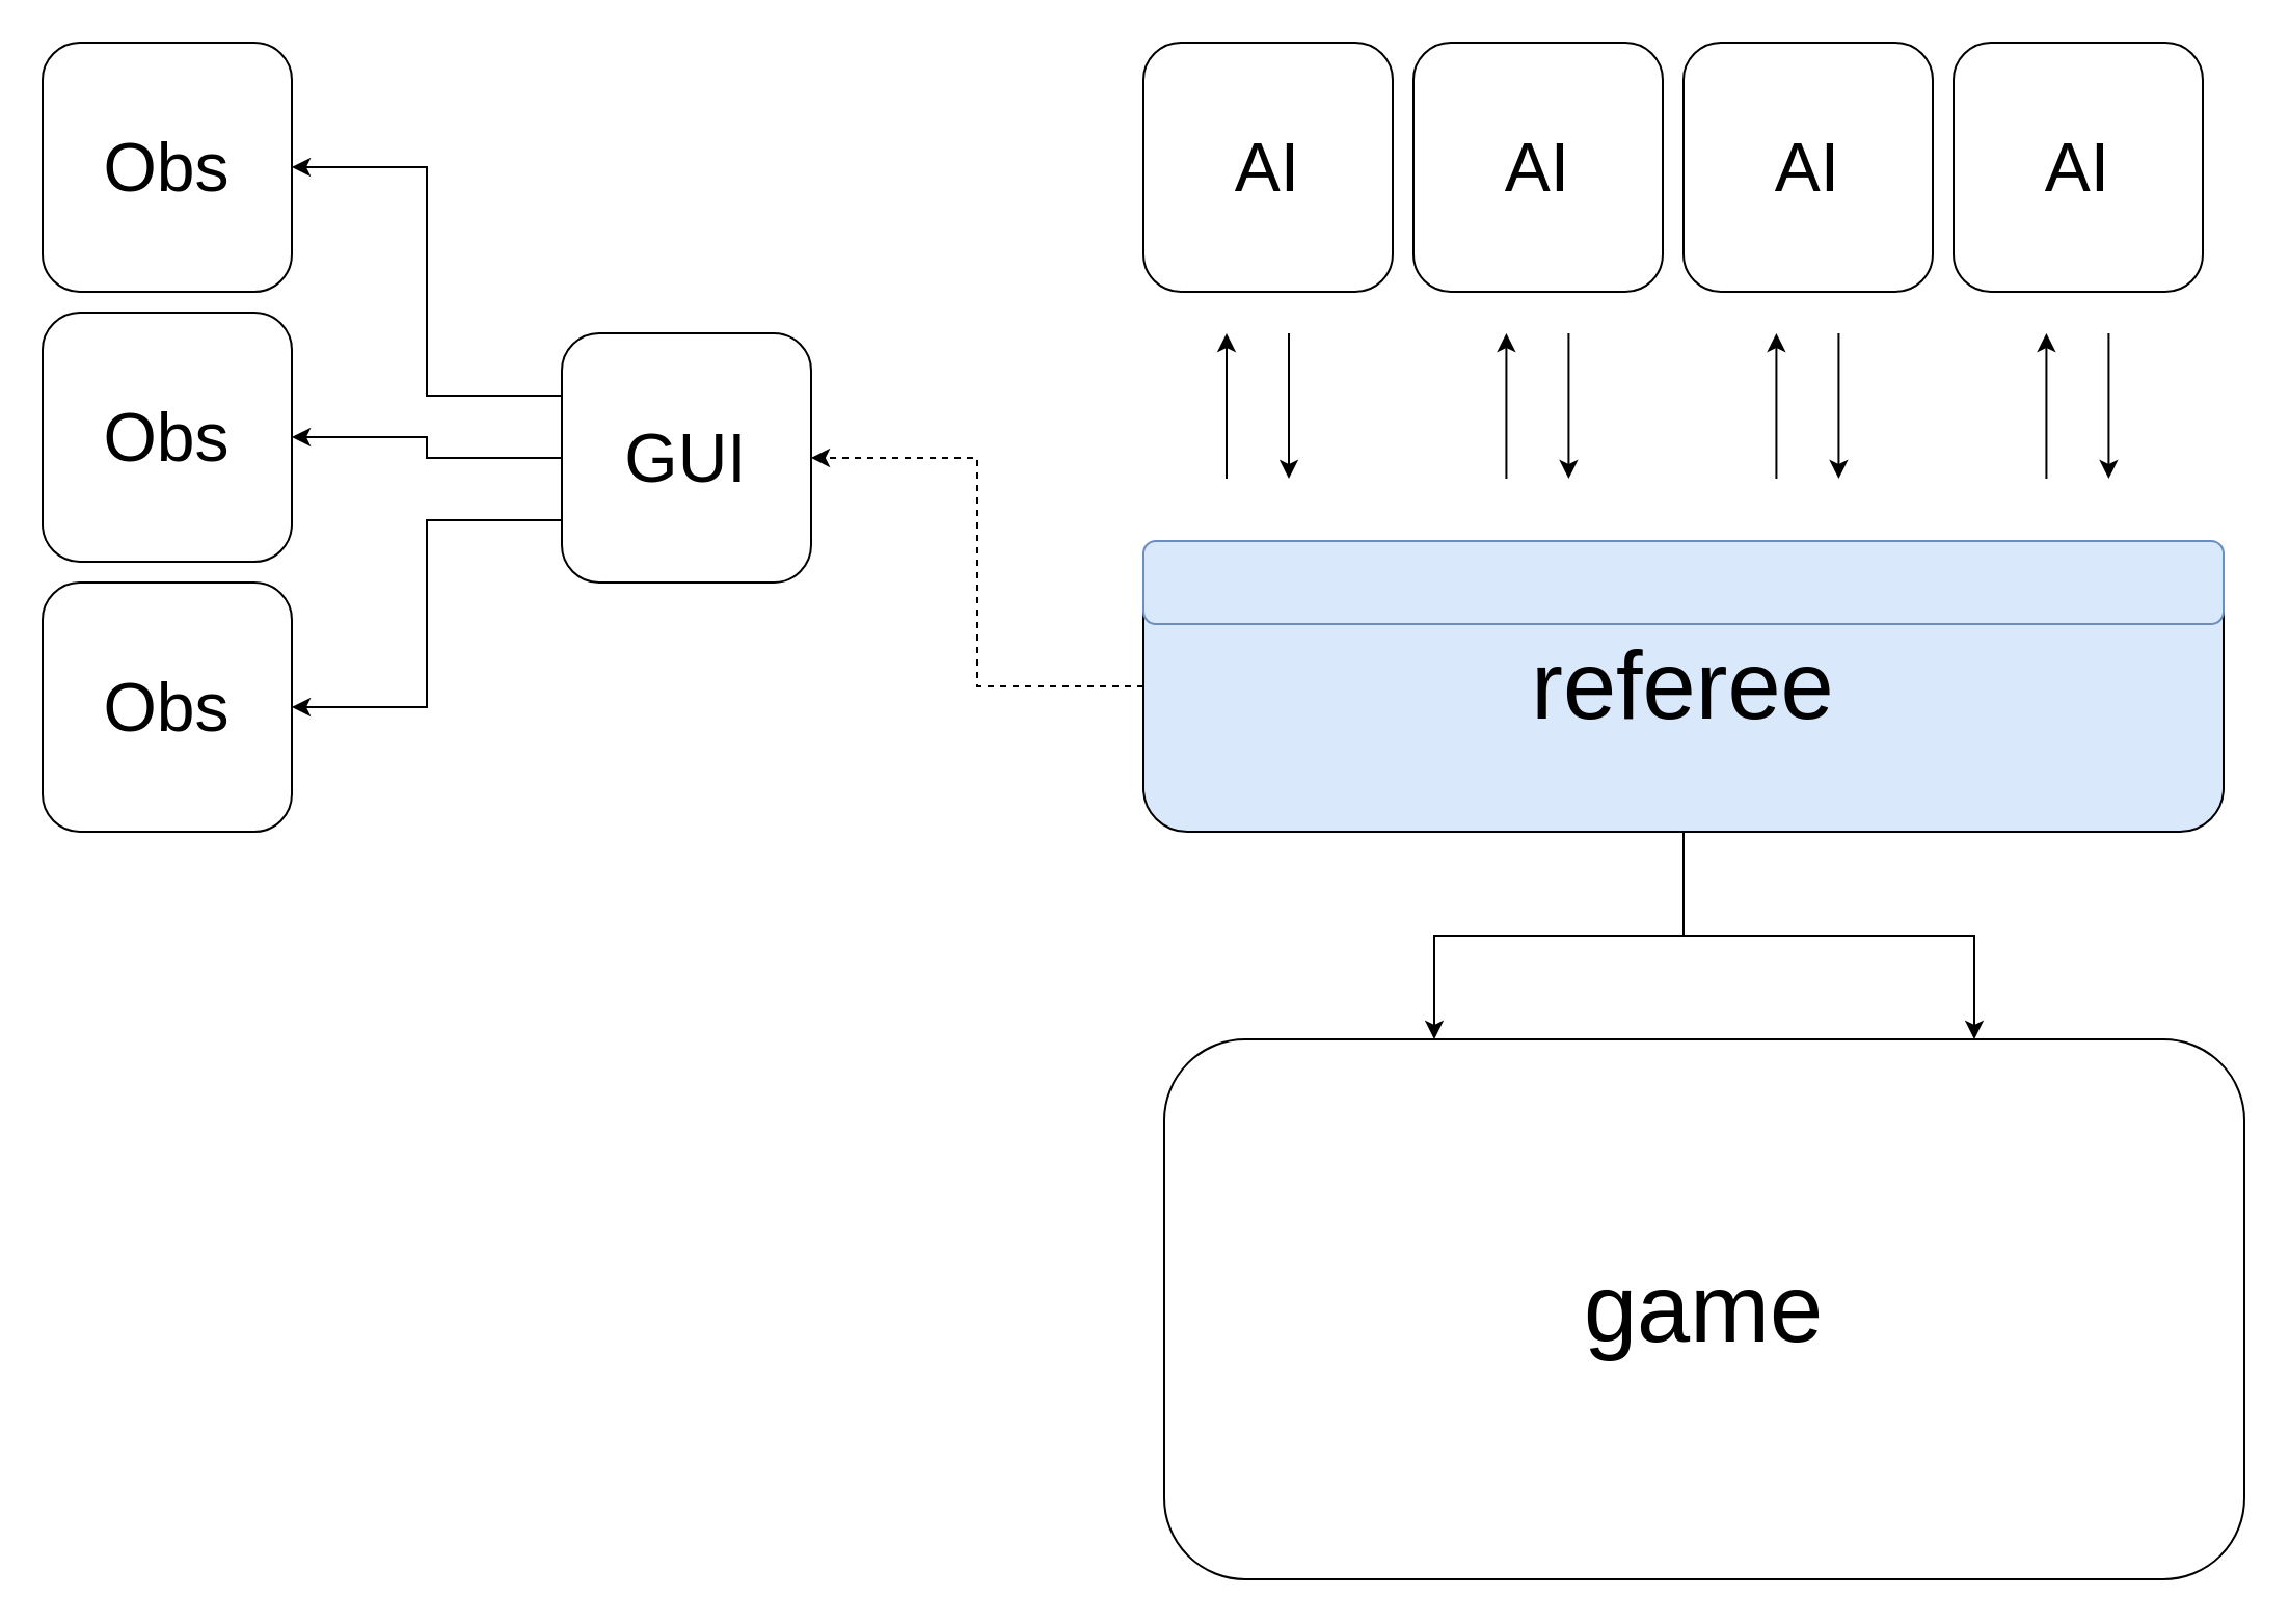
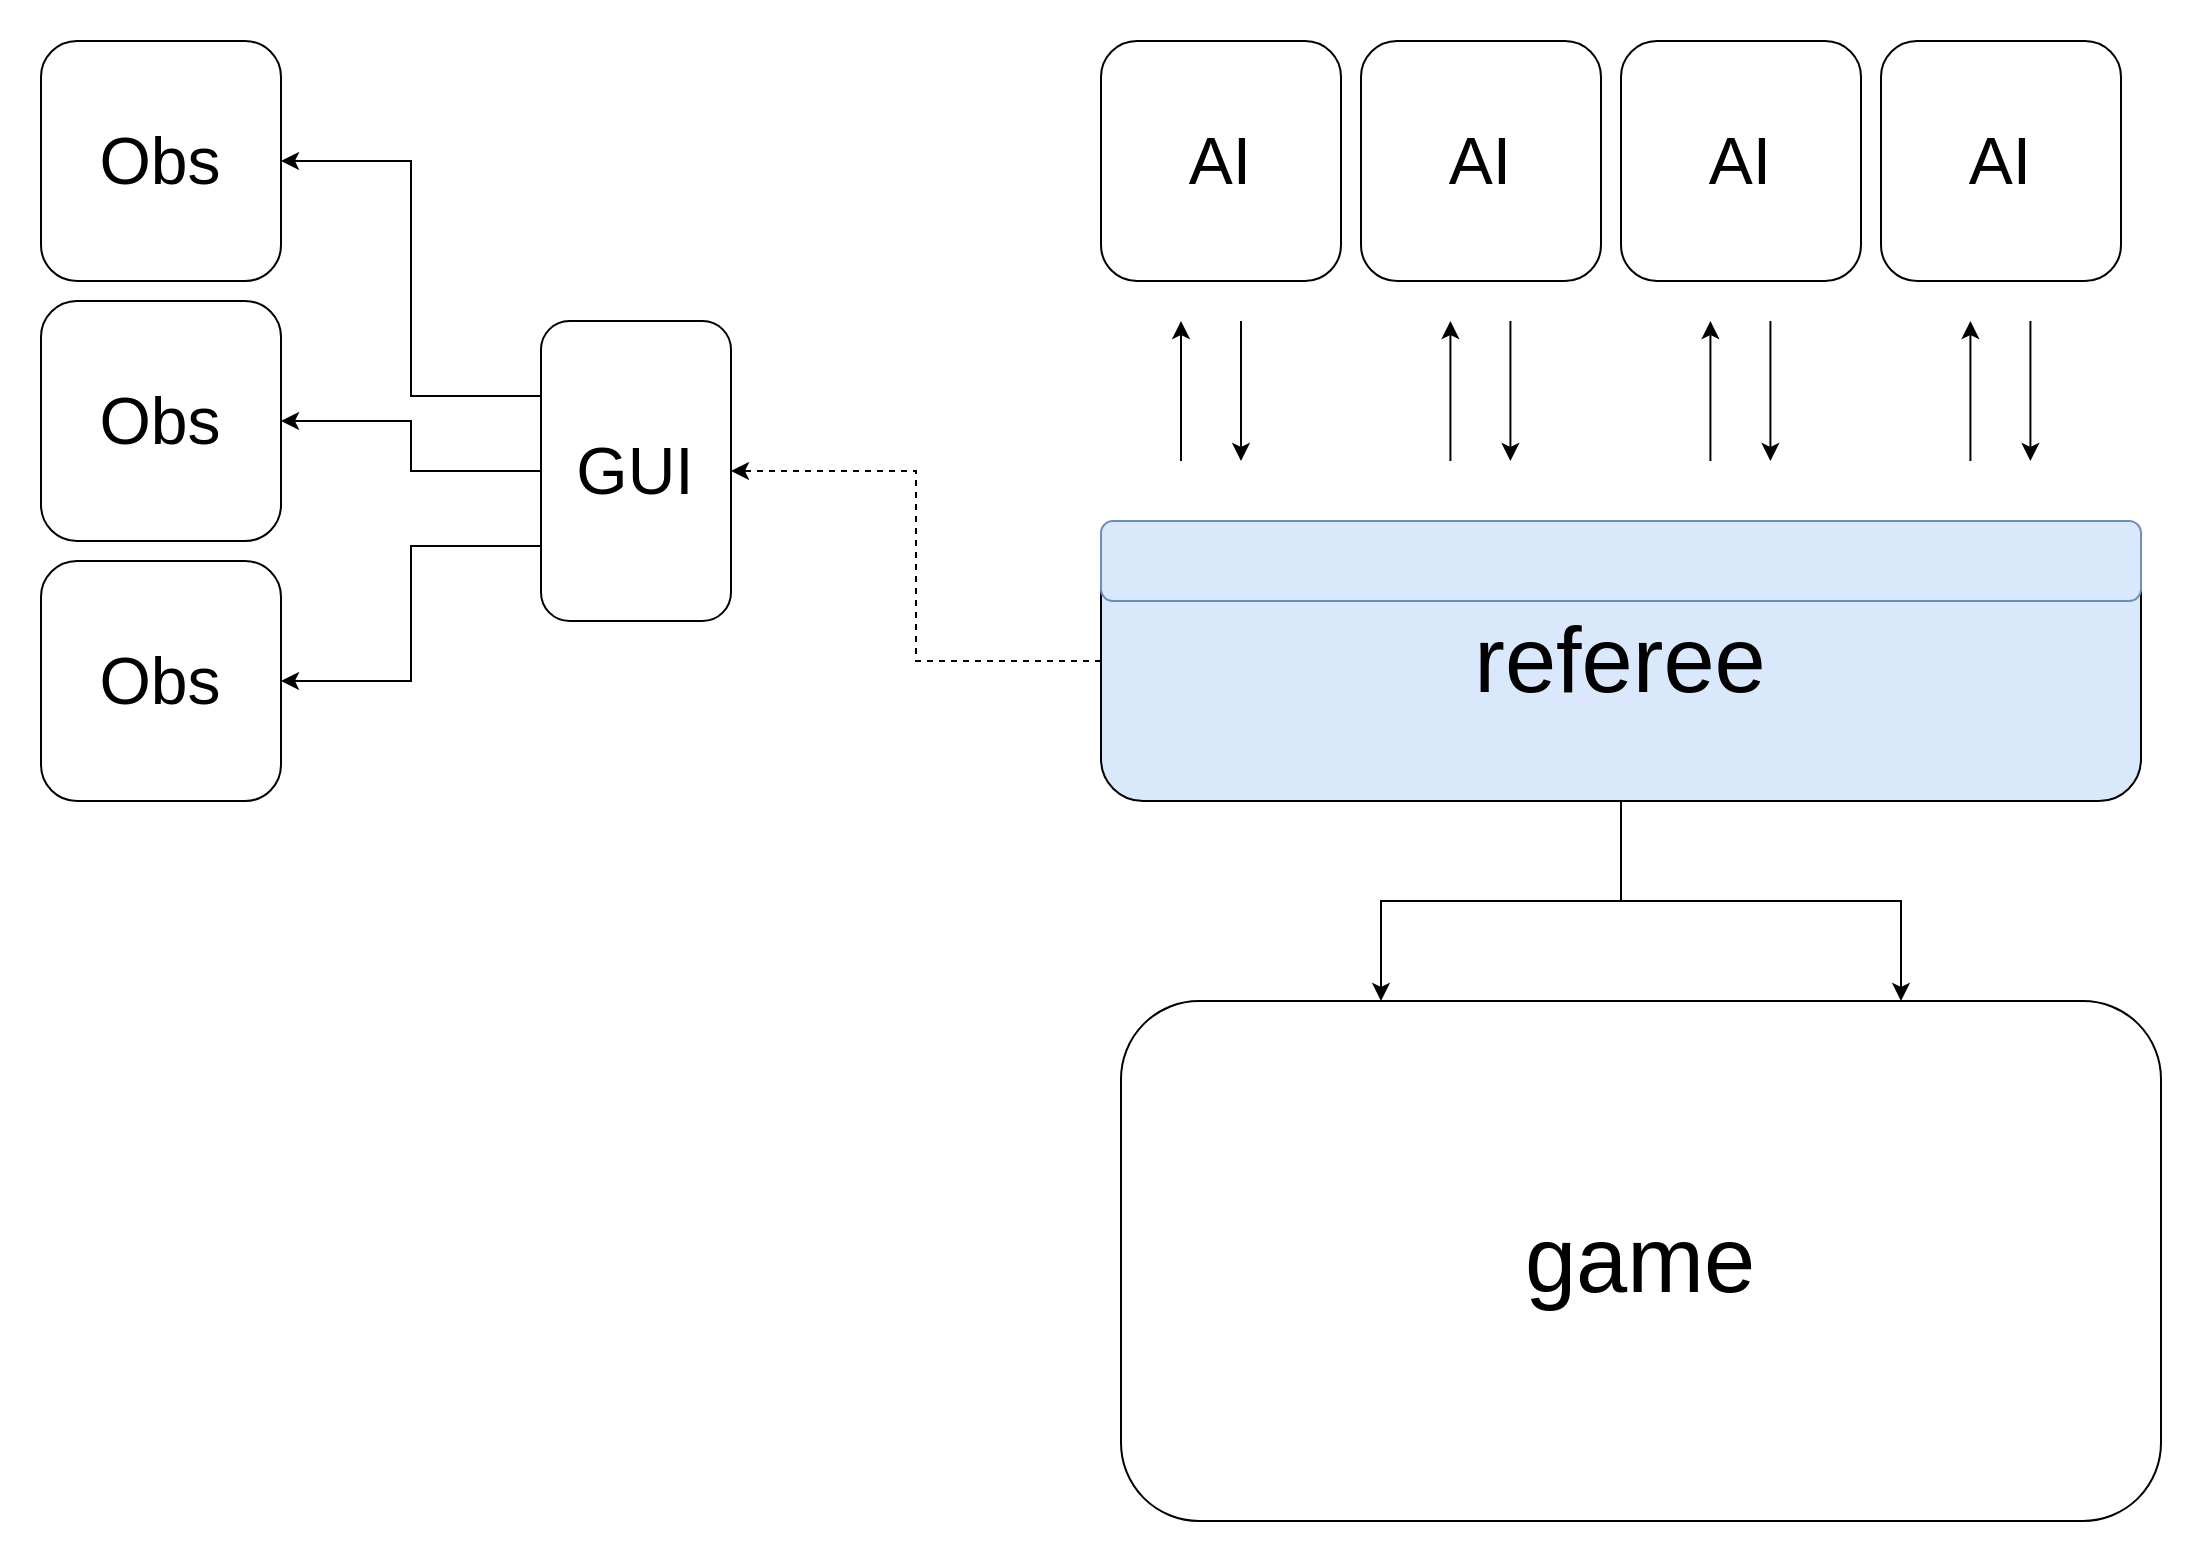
  <mxCell id="0" />
  <mxCell id="1" parent="0" />
  <mxCell id="2" value="&lt;font style=&quot;font-size: 33px&quot;&gt;AI&lt;/font&gt;" style="rounded=1;whiteSpace=wrap;html=1;" parent="1" vertex="1"><mxGeometry x="550" y="20" width="120" height="120" as="geometry" /></mxCell>
  <mxCell id="3" value="&lt;font style=&quot;font-size: 33px&quot;&gt;AI&lt;/font&gt;" style="rounded=1;whiteSpace=wrap;html=1;" parent="1" vertex="1"><mxGeometry x="940" y="20" width="120" height="120" as="geometry" /></mxCell>
  <mxCell id="4" value="&lt;font style=&quot;font-size: 33px&quot;&gt;AI&lt;/font&gt;" style="rounded=1;whiteSpace=wrap;html=1;" parent="1" vertex="1"><mxGeometry x="680" y="20" width="120" height="120" as="geometry" /></mxCell>
  <mxCell id="5" value="&lt;font style=&quot;font-size: 33px&quot;&gt;AI&lt;/font&gt;" style="rounded=1;whiteSpace=wrap;html=1;" parent="1" vertex="1"><mxGeometry x="810" y="20" width="120" height="120" as="geometry" /></mxCell>
  <mxCell id="6" style="edgeStyle=orthogonalEdgeStyle;rounded=0;orthogonalLoop=1;jettySize=auto;html=1;exitX=0;exitY=0.5;exitDx=0;exitDy=0;entryX=1;entryY=0.5;entryDx=0;entryDy=0;dashed=1;" parent="1" source="9" target="14" edge="1"><mxGeometry relative="1" as="geometry" /></mxCell>
  <mxCell id="7" style="edgeStyle=orthogonalEdgeStyle;rounded=0;orthogonalLoop=1;jettySize=auto;html=1;entryX=0.25;entryY=0;entryDx=0;entryDy=0;startArrow=none;startFill=0;endArrow=classic;endFill=1;" parent="1" source="9" target="10" edge="1"><mxGeometry relative="1" as="geometry" /></mxCell>
  <mxCell id="8" style="edgeStyle=orthogonalEdgeStyle;rounded=0;orthogonalLoop=1;jettySize=auto;html=1;entryX=0.75;entryY=0;entryDx=0;entryDy=0;startArrow=none;startFill=0;endArrow=classic;endFill=1;" parent="1" source="9" target="10" edge="1"><mxGeometry relative="1" as="geometry" /></mxCell>
  <mxCell id="9" value="&lt;font style=&quot;font-size: 46px&quot;&gt;referee&lt;/font&gt;" style="rounded=1;whiteSpace=wrap;html=1;fillColor=#dae8fc;" parent="1" vertex="1"><mxGeometry x="550" y="260" width="520" height="140" as="geometry" /></mxCell>
  <mxCell id="10" value="&lt;font style=&quot;font-size: 46px&quot;&gt;game&lt;/font&gt;" style="rounded=1;whiteSpace=wrap;html=1;" parent="1" vertex="1"><mxGeometry x="560" y="500" width="520" height="260" as="geometry" /></mxCell>
  <mxCell id="11" style="edgeStyle=orthogonalEdgeStyle;rounded=0;orthogonalLoop=1;jettySize=auto;html=1;exitX=0;exitY=0.25;exitDx=0;exitDy=0;entryX=1;entryY=0.5;entryDx=0;entryDy=0;" parent="1" source="14" target="15" edge="1"><mxGeometry relative="1" as="geometry" /></mxCell>
  <mxCell id="12" style="edgeStyle=orthogonalEdgeStyle;rounded=0;orthogonalLoop=1;jettySize=auto;html=1;exitX=0;exitY=0.5;exitDx=0;exitDy=0;" parent="1" source="14" target="16" edge="1"><mxGeometry relative="1" as="geometry" /></mxCell>
  <mxCell id="13" style="edgeStyle=orthogonalEdgeStyle;rounded=0;orthogonalLoop=1;jettySize=auto;html=1;exitX=0;exitY=0.75;exitDx=0;exitDy=0;" parent="1" source="14" target="17" edge="1"><mxGeometry relative="1" as="geometry" /></mxCell>
- <mxCell id="14" value="&lt;font style=&quot;font-size: 33px&quot;&gt;GUI&lt;/font&gt;" style="rounded=1;whiteSpace=wrap;html=1;" parent="1" vertex="1"><mxGeometry x="270" y="160" width="120" height="120" as="geometry" /></mxCell>
+ <mxCell id="14" value="&lt;font style=&quot;font-size: 33px&quot;&gt;GUI&lt;/font&gt;" style="rounded=1;whiteSpace=wrap;html=1;" parent="1" vertex="1"><mxGeometry x="270" y="160" width="95" height="150" as="geometry" /></mxCell>
  <mxCell id="15" value="&lt;font style=&quot;font-size: 33px&quot;&gt;Obs&lt;/font&gt;" style="rounded=1;whiteSpace=wrap;html=1;" parent="1" vertex="1"><mxGeometry x="20" y="20" width="120" height="120" as="geometry" /></mxCell>
  <mxCell id="16" value="&lt;span style=&quot;font-size: 33px&quot;&gt;Obs&lt;/span&gt;" style="rounded=1;whiteSpace=wrap;html=1;" parent="1" vertex="1"><mxGeometry x="20" y="150" width="120" height="120" as="geometry" /></mxCell>
  <mxCell id="17" value="&lt;span style=&quot;font-size: 33px&quot;&gt;Obs&lt;/span&gt;" style="rounded=1;whiteSpace=wrap;html=1;" parent="1" vertex="1"><mxGeometry x="20" y="280" width="120" height="120" as="geometry" /></mxCell>
  <mxCell id="18" value="" style="endArrow=classic;html=1;" parent="1" edge="1"><mxGeometry width="50" height="50" relative="1" as="geometry"><mxPoint x="590" y="230" as="sourcePoint" /><mxPoint x="590" y="160" as="targetPoint" /></mxGeometry></mxCell>
  <mxCell id="19" value="" style="endArrow=classic;html=1;" parent="1" edge="1"><mxGeometry width="50" height="50" relative="1" as="geometry"><mxPoint x="620" y="160" as="sourcePoint" /><mxPoint x="620" y="230" as="targetPoint" /></mxGeometry></mxCell>
  <mxCell id="20" value="" style="endArrow=classic;html=1;" parent="1" edge="1"><mxGeometry width="50" height="50" relative="1" as="geometry"><mxPoint x="724.71" y="230" as="sourcePoint" /><mxPoint x="724.71" y="160" as="targetPoint" /></mxGeometry></mxCell>
  <mxCell id="21" value="" style="endArrow=classic;html=1;" parent="1" edge="1"><mxGeometry width="50" height="50" relative="1" as="geometry"><mxPoint x="754.71" y="160" as="sourcePoint" /><mxPoint x="754.71" y="230" as="targetPoint" /></mxGeometry></mxCell>
  <mxCell id="22" value="" style="endArrow=classic;html=1;" parent="1" edge="1"><mxGeometry width="50" height="50" relative="1" as="geometry"><mxPoint x="854.71" y="230" as="sourcePoint" /><mxPoint x="854.71" y="160" as="targetPoint" /></mxGeometry></mxCell>
  <mxCell id="23" value="" style="endArrow=classic;html=1;" parent="1" edge="1"><mxGeometry width="50" height="50" relative="1" as="geometry"><mxPoint x="884.71" y="160" as="sourcePoint" /><mxPoint x="884.71" y="230" as="targetPoint" /></mxGeometry></mxCell>
  <mxCell id="24" value="" style="endArrow=classic;html=1;" parent="1" edge="1"><mxGeometry width="50" height="50" relative="1" as="geometry"><mxPoint x="984.71" y="230" as="sourcePoint" /><mxPoint x="984.71" y="160" as="targetPoint" /></mxGeometry></mxCell>
  <mxCell id="25" value="" style="endArrow=classic;html=1;" parent="1" edge="1"><mxGeometry width="50" height="50" relative="1" as="geometry"><mxPoint x="1014.71" y="160" as="sourcePoint" /><mxPoint x="1014.71" y="230" as="targetPoint" /></mxGeometry></mxCell>
  <mxCell id="26" value="" style="rounded=1;whiteSpace=wrap;html=1;fillColor=#dae8fc;strokeColor=#6c8ebf;" vertex="1" parent="1"><mxGeometry x="550" y="260" width="520" height="40" as="geometry" /></mxCell>
